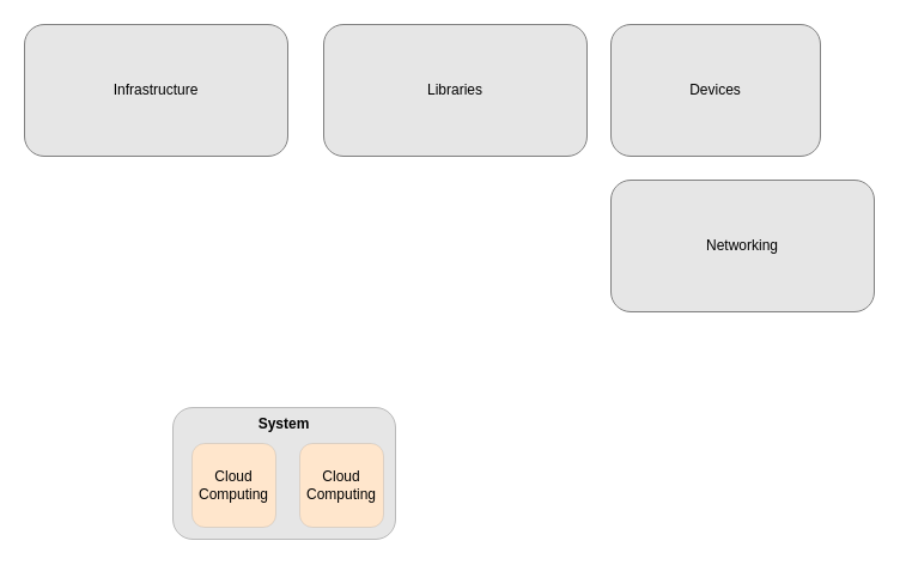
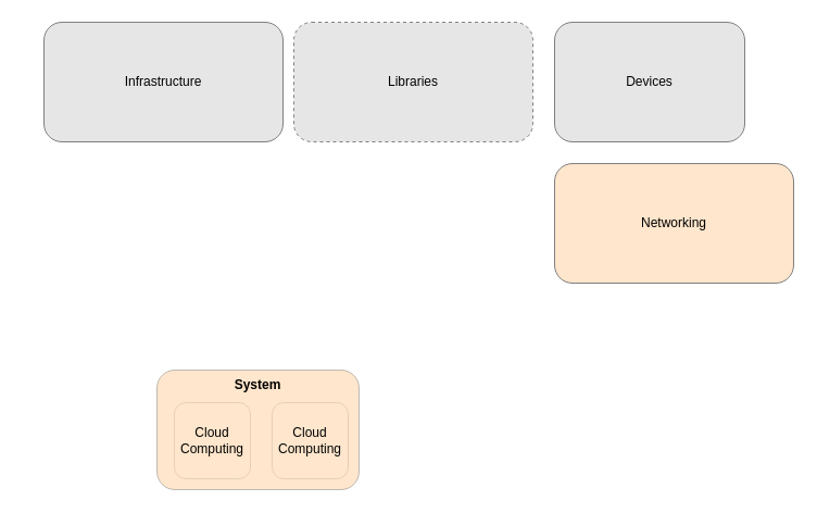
  <mxCell id="0" />
  <mxCell id="1" parent="0" />
- <mxCell id="2" value="Infrastructure" style="rounded=1;whiteSpace=wrap;html=1;fillColor=#E6E6E6;strokeColor=#808080;" vertex="1" parent="1"><mxGeometry x="20" y="20" width="220" height="110" as="geometry" /></mxCell>
+ <mxCell id="2" value="Infrastructure" style="rounded=1;whiteSpace=wrap;html=1;fillColor=#E6E6E6;strokeColor=#808080;" vertex="1" parent="1"><mxGeometry x="40" y="20" width="220" height="110" as="geometry" /></mxCell>
  <mxCell id="3" value="Devices" style="rounded=1;whiteSpace=wrap;html=1;fillColor=#E6E6E6;strokeColor=#808080;" vertex="1" parent="1"><mxGeometry x="510" y="20" width="175" height="110" as="geometry" /></mxCell>
- <mxCell id="4" value="Libraries" style="rounded=1;whiteSpace=wrap;html=1;fillColor=#E6E6E6;strokeColor=#808080;" vertex="1" parent="1"><mxGeometry x="270" y="20" width="220" height="110" as="geometry" /></mxCell>
- <mxCell id="5" value="Networking" style="rounded=1;whiteSpace=wrap;html=1;fillColor=#E6E6E6;strokeColor=#808080;" vertex="1" parent="1"><mxGeometry x="510" y="150" width="220" height="110" as="geometry" /></mxCell>
+ <mxCell id="4" value="Libraries" style="rounded=1;whiteSpace=wrap;html=1;fillColor=#E6E6E6;strokeColor=#808080;dashed=1;" vertex="1" parent="1"><mxGeometry x="270" y="20" width="220" height="110" as="geometry" /></mxCell>
+ <mxCell id="5" value="Networking" style="rounded=1;whiteSpace=wrap;html=1;fillColor=#ffe6cc;strokeColor=#808080;" vertex="1" parent="1"><mxGeometry x="510" y="150" width="220" height="110" as="geometry" /></mxCell>
  <mxCell id="6" value="" style="group" vertex="1" connectable="0" parent="1"><mxGeometry x="144" y="340" width="186" height="110" as="geometry" /></mxCell>
- <mxCell id="7" value="System" style="rounded=1;whiteSpace=wrap;html=1;fillColor=#E6E6E6;strokeColor=#808080;strokeWidth=0.5;verticalAlign=top;fontStyle=1" vertex="1" parent="6"><mxGeometry width="186" height="110" as="geometry" /></mxCell>
+ <mxCell id="7" value="System" style="rounded=1;whiteSpace=wrap;html=1;fillColor=#ffe6cc;strokeColor=#808080;strokeWidth=0.5;verticalAlign=top;fontStyle=1;" vertex="1" parent="6"><mxGeometry width="186" height="110" as="geometry" /></mxCell>
  <mxCell id="8" value="Cloud Computing" style="rounded=1;whiteSpace=wrap;html=1;fillColor=#ffe6cc;strokeColor=default;strokeWidth=0.1;align=center;verticalAlign=middle;fontFamily=Helvetica;fontSize=12;fontColor=default;" vertex="1" parent="6"><mxGeometry x="16" y="30" width="70" height="70" as="geometry" /></mxCell>
  <mxCell id="9" value="Cloud Computing" style="rounded=1;whiteSpace=wrap;html=1;fillColor=#ffe6cc;strokeColor=default;strokeWidth=0.1;" vertex="1" parent="6"><mxGeometry x="106" y="30" width="70" height="70" as="geometry" /></mxCell>
